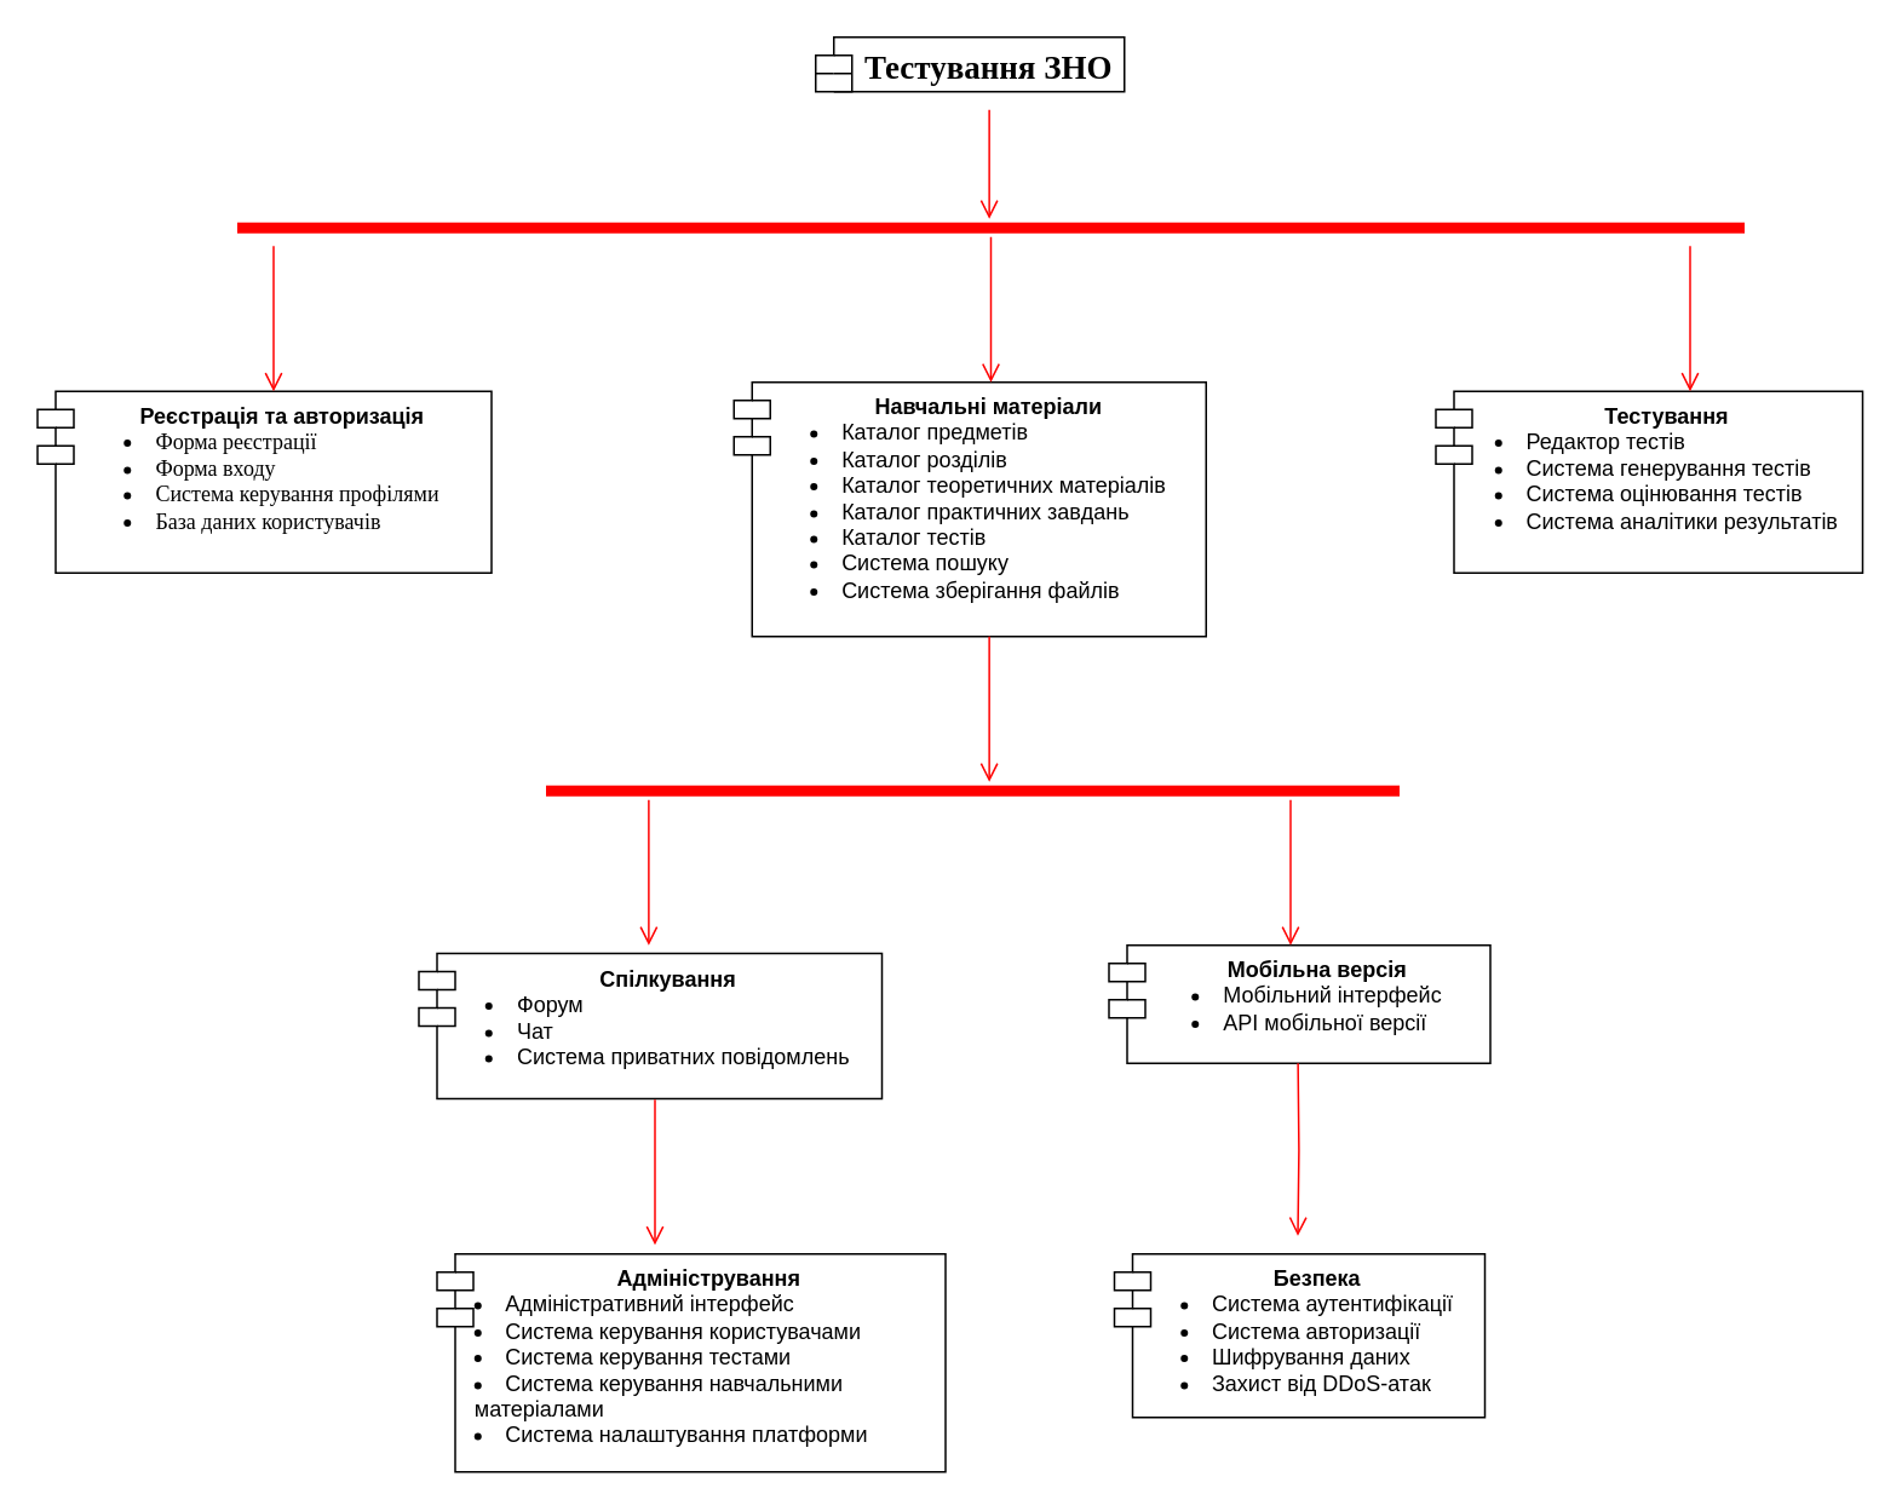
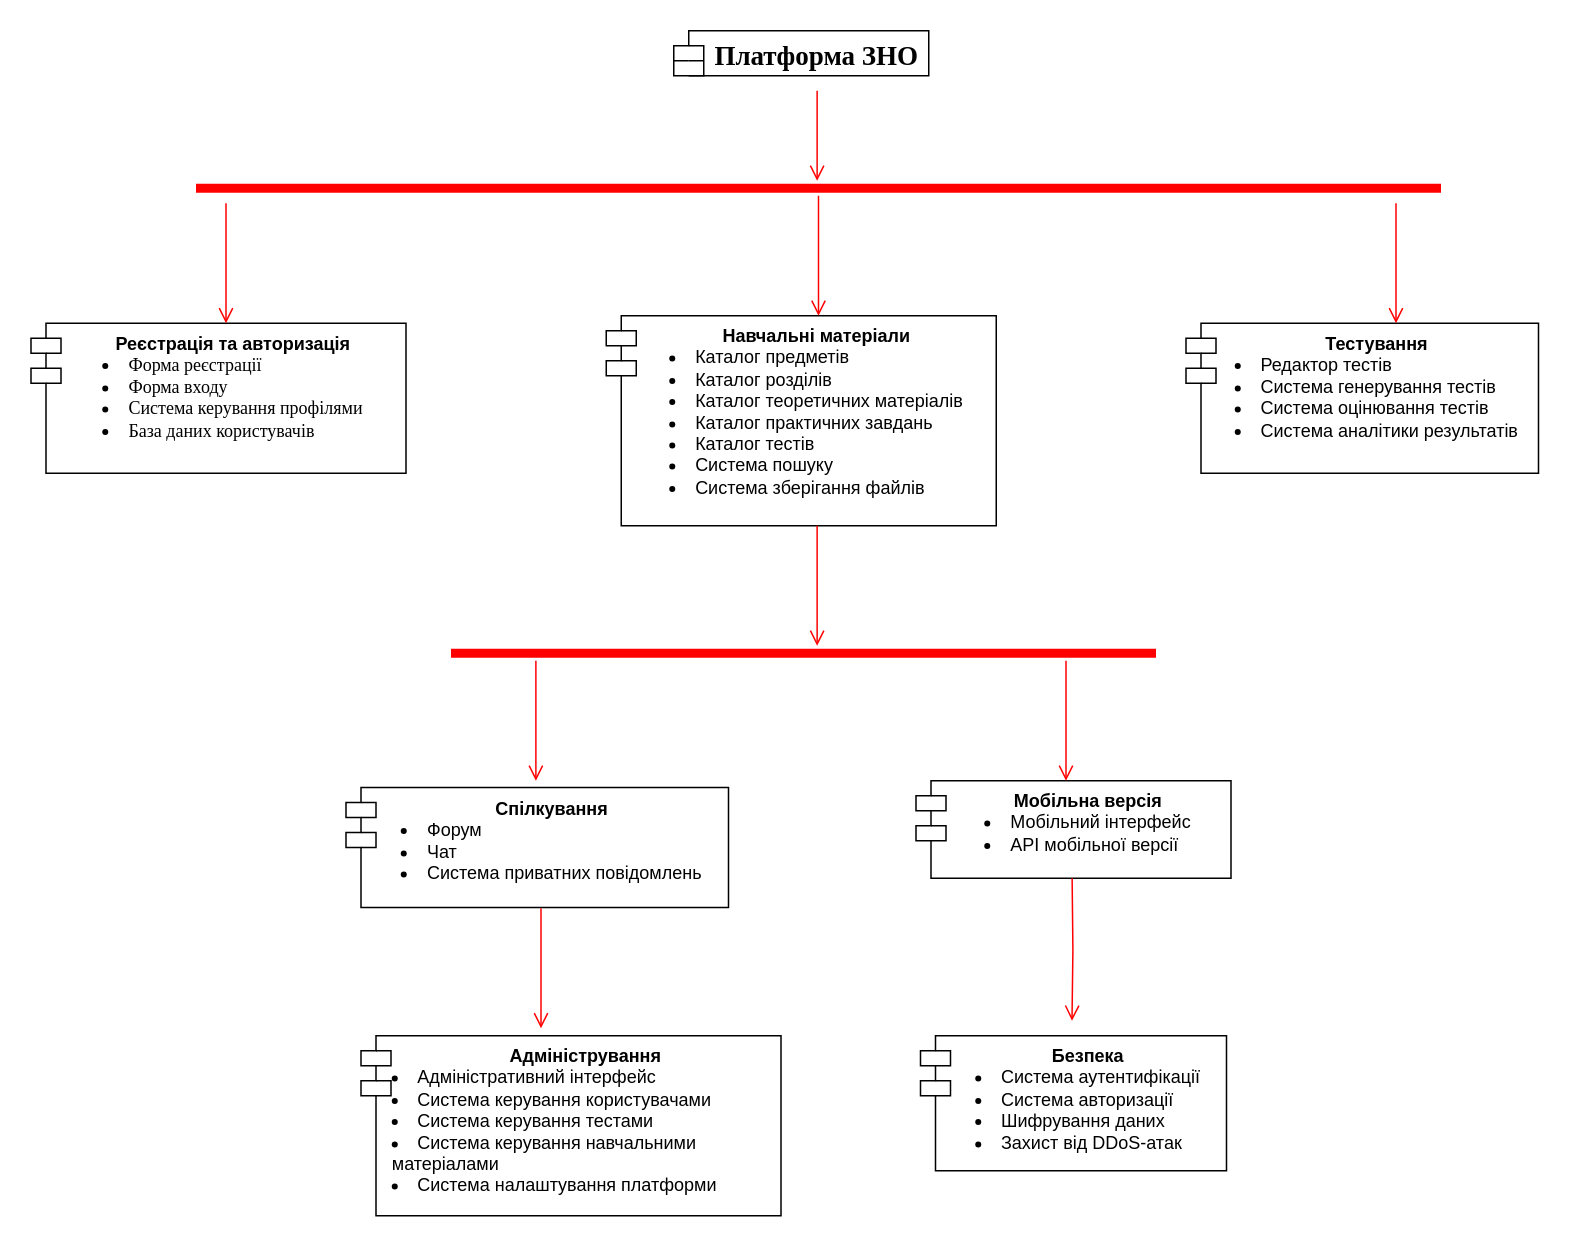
  <mxCell id="0" />
  <mxCell id="1" parent="0" />
  <mxCell id="2" value="&lt;b&gt;Реєстрація та авторизація&lt;/b&gt;&lt;div&gt;&lt;li style=&quot;text-align: left;&quot; data-sourcepos=&quot;10:9-10:26&quot;&gt;&lt;font face=&quot;O3_gOv3sNoKKMmyePONa&quot;&gt;Форма реєстрації&lt;/font&gt;&lt;/li&gt;&lt;li style=&quot;text-align: left;&quot; data-sourcepos=&quot;11:9-11:21&quot;&gt;&lt;font face=&quot;O3_gOv3sNoKKMmyePONa&quot;&gt;Форма входу&lt;/font&gt;&lt;/li&gt;&lt;li style=&quot;text-align: left;&quot; data-sourcepos=&quot;12:9-12:37&quot;&gt;&lt;font face=&quot;O3_gOv3sNoKKMmyePONa&quot;&gt;Система керування профілями&lt;/font&gt;&lt;/li&gt;&lt;li style=&quot;text-align: left;&quot; data-sourcepos=&quot;13:9-14:0&quot;&gt;&lt;font face=&quot;O3_gOv3sNoKKMmyePONa&quot;&gt;База даних користувачів&lt;/font&gt;&lt;/li&gt;&lt;/div&gt;" style="shape=module;align=left;spacingLeft=20;align=center;verticalAlign=top;whiteSpace=wrap;html=1;" parent="1" vertex="1"><mxGeometry x="20" y="215" width="250" height="100" as="geometry" /></mxCell>
  <mxCell id="3" value="&lt;b&gt;Навчальні матеріали&lt;/b&gt;&lt;div&gt;&lt;li style=&quot;text-align: left;&quot; data-sourcepos=&quot;18:9-18:27&quot;&gt;Каталог предметів&lt;/li&gt;&lt;li style=&quot;text-align: left;&quot; data-sourcepos=&quot;19:9-19:26&quot;&gt;Каталог розділів&lt;/li&gt;&lt;li style=&quot;text-align: left;&quot; data-sourcepos=&quot;20:9-20:40&quot;&gt;Каталог теоретичних матеріалів&lt;/li&gt;&lt;li style=&quot;text-align: left;&quot; data-sourcepos=&quot;21:9-21:36&quot;&gt;Каталог практичних завдань&lt;/li&gt;&lt;li style=&quot;text-align: left;&quot; data-sourcepos=&quot;22:9-22:24&quot;&gt;Каталог тестів&lt;/li&gt;&lt;li style=&quot;text-align: left;&quot; data-sourcepos=&quot;23:9-23:24&quot;&gt;Система пошуку&lt;/li&gt;&lt;li style=&quot;text-align: left;&quot; data-sourcepos=&quot;24:9-25:0&quot;&gt;Система зберігання файлів&lt;/li&gt;&lt;/div&gt;" style="shape=module;align=left;spacingLeft=20;align=center;verticalAlign=top;whiteSpace=wrap;html=1;" parent="1" vertex="1"><mxGeometry x="403.5" y="210" width="260" height="140" as="geometry" /></mxCell>
  <mxCell id="4" value="&lt;b&gt;Адміністрування&lt;/b&gt;&lt;div style=&quot;text-align: left;&quot;&gt;&lt;li data-sourcepos=&quot;50:9-50:36&quot;&gt;Адміністративний інтерфейс&lt;/li&gt;&lt;li data-sourcepos=&quot;51:9-51:41&quot;&gt;Система керування користувачами&lt;/li&gt;&lt;li data-sourcepos=&quot;52:9-52:35&quot;&gt;Система керування тестами&lt;/li&gt;&lt;li data-sourcepos=&quot;53:9-53:51&quot;&gt;Система керування навчальними матеріалами&lt;/li&gt;&lt;li data-sourcepos=&quot;54:9-55:0&quot;&gt;Система налаштування платформи&lt;/li&gt;&lt;/div&gt;" style="shape=module;align=left;spacingLeft=20;align=center;verticalAlign=top;whiteSpace=wrap;html=1;" parent="1" vertex="1"><mxGeometry x="240" y="690" width="280" height="120" as="geometry" /></mxCell>
  <mxCell id="5" value="&lt;b&gt;Спілкування&lt;/b&gt;&lt;div style=&quot;text-align: left;&quot;&gt;&lt;li data-sourcepos=&quot;37:9-37:15&quot;&gt;Форум&lt;/li&gt;&lt;li data-sourcepos=&quot;38:9-38:13&quot;&gt;Чат&lt;/li&gt;&lt;li data-sourcepos=&quot;39:9-40:0&quot;&gt;Система приватних повідомлень&lt;/li&gt;&lt;/div&gt;" style="shape=module;align=left;spacingLeft=20;align=center;verticalAlign=top;whiteSpace=wrap;html=1;" parent="1" vertex="1"><mxGeometry x="230" y="524.5" width="255" height="80" as="geometry" /></mxCell>
  <mxCell id="6" value="&lt;b&gt;Мобільна версія&lt;/b&gt;&lt;div style=&quot;text-align: left;&quot;&gt;&lt;li data-sourcepos=&quot;44:9-44:29&quot;&gt;Мобільний інтерфейс&lt;/li&gt;&lt;li data-sourcepos=&quot;45:9-46:0&quot;&gt;API мобільної версії&lt;/li&gt;&lt;/div&gt;" style="shape=module;align=left;spacingLeft=20;align=center;verticalAlign=top;whiteSpace=wrap;html=1;" parent="1" vertex="1"><mxGeometry x="610" y="520" width="210" height="65" as="geometry" /></mxCell>
  <mxCell id="7" value="&lt;b&gt;Тестування&lt;/b&gt;&lt;div style=&quot;text-align: left;&quot;&gt;&lt;li data-sourcepos=&quot;29:9-29:25&quot;&gt;Редактор тестів&lt;/li&gt;&lt;li data-sourcepos=&quot;30:9-30:36&quot;&gt;Система генерування тестів&lt;/li&gt;&lt;li data-sourcepos=&quot;31:9-31:35&quot;&gt;Система оцінювання тестів&lt;/li&gt;&lt;li data-sourcepos=&quot;32:9-33:0&quot;&gt;Система аналітики результатів&lt;/li&gt;&lt;/div&gt;" style="shape=module;align=left;spacingLeft=20;align=center;verticalAlign=top;whiteSpace=wrap;html=1;" parent="1" vertex="1"><mxGeometry x="790" y="215" width="235" height="100" as="geometry" /></mxCell>
  <mxCell id="8" value="&lt;b&gt;Безпека&lt;/b&gt;&lt;div style=&quot;text-align: left;&quot;&gt;&lt;li data-sourcepos=&quot;59:9-59:32&quot;&gt;Система аутентифікації&lt;/li&gt;&lt;li data-sourcepos=&quot;60:9-60:29&quot;&gt;Система авторизації&lt;/li&gt;&lt;li data-sourcepos=&quot;61:9-61:26&quot;&gt;Шифрування даних&lt;/li&gt;&lt;li data-sourcepos=&quot;62:9-63:0&quot;&gt;Захист від DDoS-атак&lt;/li&gt;&lt;/div&gt;" style="shape=module;align=left;spacingLeft=20;align=center;verticalAlign=top;whiteSpace=wrap;html=1;" parent="1" vertex="1"><mxGeometry x="613" y="690" width="204" height="90" as="geometry" /></mxCell>
- <mxCell id="9" value="&lt;font style=&quot;font-size: 18px;&quot; face=&quot;Times New Roman&quot;&gt;&lt;b&gt;Тестування ЗНО&lt;/b&gt;&lt;/font&gt;" style="shape=module;align=left;spacingLeft=20;align=center;verticalAlign=top;whiteSpace=wrap;html=1;" vertex="1" parent="1"><mxGeometry x="448.5" width="170" height="30" as="geometry" y="20" /></mxCell>
+ <mxCell id="9" value="&lt;font style=&quot;font-size: 18px;&quot; face=&quot;Times New Roman&quot;&gt;&lt;b&gt;Платформа ЗНО&lt;/b&gt;&lt;/font&gt;" style="shape=module;align=left;spacingLeft=20;align=center;verticalAlign=top;whiteSpace=wrap;html=1;" vertex="1" parent="1"><mxGeometry x="448.5" width="170" height="30" as="geometry" y="20" /></mxCell>
  <mxCell id="10" value="" style="shape=line;html=1;strokeWidth=6;strokeColor=#ff0000;" vertex="1" parent="1"><mxGeometry x="130" y="120" width="830" height="10" as="geometry" /></mxCell>
  <mxCell id="11" value="" style="edgeStyle=orthogonalEdgeStyle;html=1;verticalAlign=bottom;endArrow=open;endSize=8;strokeColor=#ff0000;rounded=0;" edge="1" source="10" parent="1"><mxGeometry relative="1" as="geometry"><mxPoint x="545" y="210" as="targetPoint" /></mxGeometry></mxCell>
  <mxCell id="12" value="" style="edgeStyle=orthogonalEdgeStyle;html=1;verticalAlign=bottom;endArrow=open;endSize=8;strokeColor=#ff0000;rounded=0;" edge="1" parent="1"><mxGeometry relative="1" as="geometry"><mxPoint x="150" y="215" as="targetPoint" /><mxPoint x="150" y="135" as="sourcePoint" /></mxGeometry></mxCell>
  <mxCell id="13" value="" style="edgeStyle=orthogonalEdgeStyle;html=1;verticalAlign=bottom;endArrow=open;endSize=8;strokeColor=#ff0000;rounded=0;" edge="1" parent="1"><mxGeometry relative="1" as="geometry"><mxPoint x="930" y="215" as="targetPoint" /><mxPoint x="930" y="135" as="sourcePoint" /></mxGeometry></mxCell>
  <mxCell id="14" value="" style="edgeStyle=orthogonalEdgeStyle;html=1;verticalAlign=bottom;endArrow=open;endSize=8;strokeColor=#ff0000;rounded=0;" edge="1" parent="1"><mxGeometry relative="1" as="geometry"><mxPoint x="544.09" y="120" as="targetPoint" /><mxPoint x="544.09" y="60" as="sourcePoint" /></mxGeometry></mxCell>
  <mxCell id="15" value="" style="edgeStyle=orthogonalEdgeStyle;html=1;verticalAlign=bottom;endArrow=open;endSize=8;strokeColor=#ff0000;rounded=0;" edge="1" parent="1"><mxGeometry relative="1" as="geometry"><mxPoint x="544.09" y="430" as="targetPoint" /><mxPoint x="544.09" y="350" as="sourcePoint" /></mxGeometry></mxCell>
  <mxCell id="16" value="" style="shape=line;html=1;strokeWidth=6;strokeColor=#ff0000;" vertex="1" parent="1"><mxGeometry x="300" y="430" width="470" height="10" as="geometry" /></mxCell>
  <mxCell id="17" value="" style="edgeStyle=orthogonalEdgeStyle;html=1;verticalAlign=bottom;endArrow=open;endSize=8;strokeColor=#ff0000;rounded=0;" edge="1" parent="1"><mxGeometry relative="1" as="geometry"><mxPoint x="710" y="520" as="targetPoint" /><mxPoint x="710" y="440" as="sourcePoint" /></mxGeometry></mxCell>
  <mxCell id="18" value="" style="edgeStyle=orthogonalEdgeStyle;html=1;verticalAlign=bottom;endArrow=open;endSize=8;strokeColor=#ff0000;rounded=0;" edge="1" parent="1"><mxGeometry relative="1" as="geometry"><mxPoint x="356.59" y="520" as="targetPoint" /><mxPoint x="356.59" y="440" as="sourcePoint" /></mxGeometry></mxCell>
  <mxCell id="19" value="" style="edgeStyle=orthogonalEdgeStyle;html=1;verticalAlign=bottom;endArrow=open;endSize=8;strokeColor=#ff0000;rounded=0;" edge="1" parent="1"><mxGeometry relative="1" as="geometry"><mxPoint x="360" y="685" as="targetPoint" /><mxPoint x="360" y="605" as="sourcePoint" /></mxGeometry></mxCell>
  <mxCell id="20" value="" style="edgeStyle=orthogonalEdgeStyle;html=1;verticalAlign=bottom;endArrow=open;endSize=8;strokeColor=#ff0000;rounded=0;" edge="1" parent="1"><mxGeometry relative="1" as="geometry"><mxPoint x="714" y="680" as="targetPoint" /><mxPoint x="714.09" y="585" as="sourcePoint" /></mxGeometry></mxCell>
